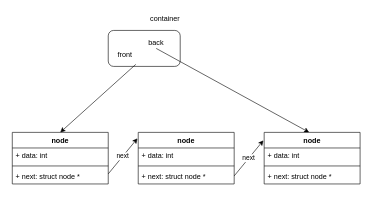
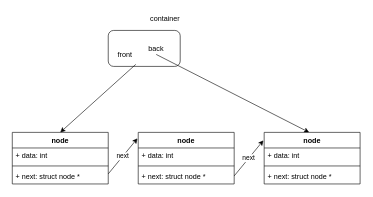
  <mxCell id="0" />
  <mxCell id="1" parent="0" />
  <mxCell id="2" value="" style="rounded=1;whiteSpace=wrap;html=1;" vertex="1" parent="1"><mxGeometry x="180" y="50" width="120" height="60" as="geometry" /></mxCell>
  <mxCell id="3" value="node" style="swimlane;fontStyle=1;align=center;verticalAlign=top;childLayout=stackLayout;horizontal=1;startSize=26;horizontalStack=0;resizeParent=1;resizeParentMax=0;resizeLast=0;collapsible=1;marginBottom=0;" vertex="1" parent="1"><mxGeometry x="20" y="220" width="160" height="86" as="geometry" /></mxCell>
  <mxCell id="4" value="+ data: int" style="text;strokeColor=none;fillColor=none;align=left;verticalAlign=top;spacingLeft=4;spacingRight=4;overflow=hidden;rotatable=0;points=[[0,0.5],[1,0.5]];portConstraint=eastwest;" vertex="1" parent="3"><mxGeometry y="26" width="160" height="26" as="geometry" /></mxCell>
  <mxCell id="5" value="" style="line;strokeWidth=1;fillColor=none;align=left;verticalAlign=middle;spacingTop=-1;spacingLeft=3;spacingRight=3;rotatable=0;labelPosition=right;points=[];portConstraint=eastwest;" vertex="1" parent="3"><mxGeometry y="52" width="160" height="8" as="geometry" /></mxCell>
  <mxCell id="6" value="+ next: struct node *" style="text;strokeColor=none;fillColor=none;align=left;verticalAlign=top;spacingLeft=4;spacingRight=4;overflow=hidden;rotatable=0;points=[[0,0.5],[1,0.5]];portConstraint=eastwest;" vertex="1" parent="3"><mxGeometry y="60" width="160" height="26" as="geometry" /></mxCell>
  <mxCell id="7" value="next" style="endArrow=classic;html=1;exitX=1;exitY=0.5;exitDx=0;exitDy=0;entryX=-0.008;entryY=0.16;entryDx=0;entryDy=0;entryPerimeter=0;" edge="1" parent="1"><mxGeometry width="50" height="50" relative="1" as="geometry"><mxPoint x="180" y="289.24" as="sourcePoint" /><mxPoint x="228.72" y="230" as="targetPoint" /></mxGeometry></mxCell>
  <mxCell id="8" value="node" style="swimlane;fontStyle=1;align=center;verticalAlign=top;childLayout=stackLayout;horizontal=1;startSize=26;horizontalStack=0;resizeParent=1;resizeParentMax=0;resizeLast=0;collapsible=1;marginBottom=0;" vertex="1" parent="1"><mxGeometry x="230" y="220" width="160" height="86" as="geometry" /></mxCell>
  <mxCell id="9" value="+ data: int" style="text;strokeColor=none;fillColor=none;align=left;verticalAlign=top;spacingLeft=4;spacingRight=4;overflow=hidden;rotatable=0;points=[[0,0.5],[1,0.5]];portConstraint=eastwest;" vertex="1" parent="8"><mxGeometry y="26" width="160" height="26" as="geometry" /></mxCell>
  <mxCell id="10" value="" style="line;strokeWidth=1;fillColor=none;align=left;verticalAlign=middle;spacingTop=-1;spacingLeft=3;spacingRight=3;rotatable=0;labelPosition=right;points=[];portConstraint=eastwest;" vertex="1" parent="8"><mxGeometry y="52" width="160" height="8" as="geometry" /></mxCell>
  <mxCell id="11" value="+ next: struct node *" style="text;strokeColor=none;fillColor=none;align=left;verticalAlign=top;spacingLeft=4;spacingRight=4;overflow=hidden;rotatable=0;points=[[0,0.5],[1,0.5]];portConstraint=eastwest;" vertex="1" parent="8"><mxGeometry y="60" width="160" height="26" as="geometry" /></mxCell>
  <mxCell id="12" value="" style="endArrow=classic;html=1;entryX=0.5;entryY=0;entryDx=0;entryDy=0;exitX=0.898;exitY=1.139;exitDx=0;exitDy=0;exitPerimeter=0;" edge="1" parent="1" source="13" target="3"><mxGeometry width="50" height="50" relative="1" as="geometry"><mxPoint x="100" y="120" as="sourcePoint" /><mxPoint x="190" y="190" as="targetPoint" /></mxGeometry></mxCell>
  <mxCell id="13" value="front" style="text;strokeColor=none;fillColor=none;align=left;verticalAlign=top;spacingLeft=4;spacingRight=4;overflow=hidden;rotatable=0;points=[[0,0.5],[1,0.5]];portConstraint=eastwest;" vertex="1" parent="1"><mxGeometry x="190" y="77" width="40" height="26" as="geometry" /></mxCell>
  <mxCell id="14" value="" style="endArrow=classic;html=1;entryX=0.469;entryY=0;entryDx=0;entryDy=0;exitX=0.5;exitY=1;exitDx=0;exitDy=0;entryPerimeter=0;" edge="1" parent="1" source="15" target="17"><mxGeometry width="50" height="50" relative="1" as="geometry"><mxPoint x="310" y="100" as="sourcePoint" /><mxPoint x="250" y="220" as="targetPoint" /></mxGeometry></mxCell>
- <mxCell id="15" value="back&lt;br&gt;" style="text;html=1;strokeColor=none;fillColor=none;align=center;verticalAlign=middle;whiteSpace=wrap;rounded=0;" vertex="1" parent="1"><mxGeometry x="240" y="60" width="40" height="20" as="geometry" /></mxCell>
+ <mxCell id="15" value="back&lt;br&gt;" style="text;html=1;strokeColor=none;fillColor=none;align=center;verticalAlign=middle;whiteSpace=wrap;rounded=0;" vertex="1" parent="1"><mxGeometry x="240" y="70" width="40" height="20" as="geometry" /></mxCell>
  <mxCell id="16" value="next" style="endArrow=classic;html=1;exitX=1;exitY=0.5;exitDx=0;exitDy=0;entryX=-0.008;entryY=0.16;entryDx=0;entryDy=0;entryPerimeter=0;" edge="1" parent="1"><mxGeometry width="50" height="50" relative="1" as="geometry"><mxPoint x="390" y="292.62" as="sourcePoint" /><mxPoint x="438.72" y="233.38" as="targetPoint" /></mxGeometry></mxCell>
  <mxCell id="17" value="node" style="swimlane;fontStyle=1;align=center;verticalAlign=top;childLayout=stackLayout;horizontal=1;startSize=26;horizontalStack=0;resizeParent=1;resizeParentMax=0;resizeLast=0;collapsible=1;marginBottom=0;" vertex="1" parent="1"><mxGeometry x="440" y="220" width="160" height="86" as="geometry" /></mxCell>
  <mxCell id="18" value="+ data: int" style="text;strokeColor=none;fillColor=none;align=left;verticalAlign=top;spacingLeft=4;spacingRight=4;overflow=hidden;rotatable=0;points=[[0,0.5],[1,0.5]];portConstraint=eastwest;" vertex="1" parent="17"><mxGeometry y="26" width="160" height="26" as="geometry" /></mxCell>
  <mxCell id="19" value="" style="line;strokeWidth=1;fillColor=none;align=left;verticalAlign=middle;spacingTop=-1;spacingLeft=3;spacingRight=3;rotatable=0;labelPosition=right;points=[];portConstraint=eastwest;" vertex="1" parent="17"><mxGeometry y="52" width="160" height="8" as="geometry" /></mxCell>
  <mxCell id="20" value="+ next: struct node *" style="text;strokeColor=none;fillColor=none;align=left;verticalAlign=top;spacingLeft=4;spacingRight=4;overflow=hidden;rotatable=0;points=[[0,0.5],[1,0.5]];portConstraint=eastwest;" vertex="1" parent="17"><mxGeometry y="60" width="160" height="26" as="geometry" /></mxCell>
  <mxCell id="21" value="container" style="text;html=1;strokeColor=none;fillColor=none;align=center;verticalAlign=middle;whiteSpace=wrap;rounded=0;" vertex="1" parent="1"><mxGeometry x="255" y="20" width="40" height="20" as="geometry" /></mxCell>
